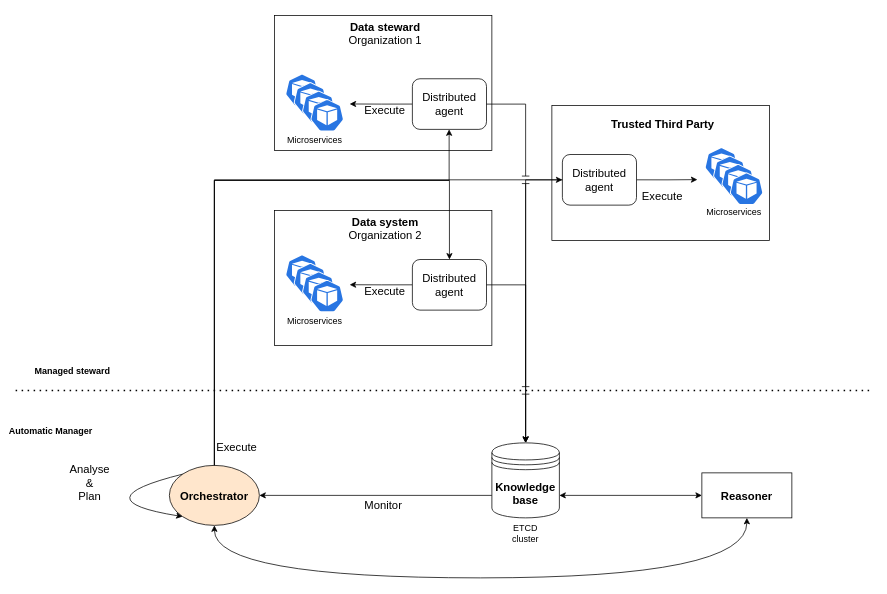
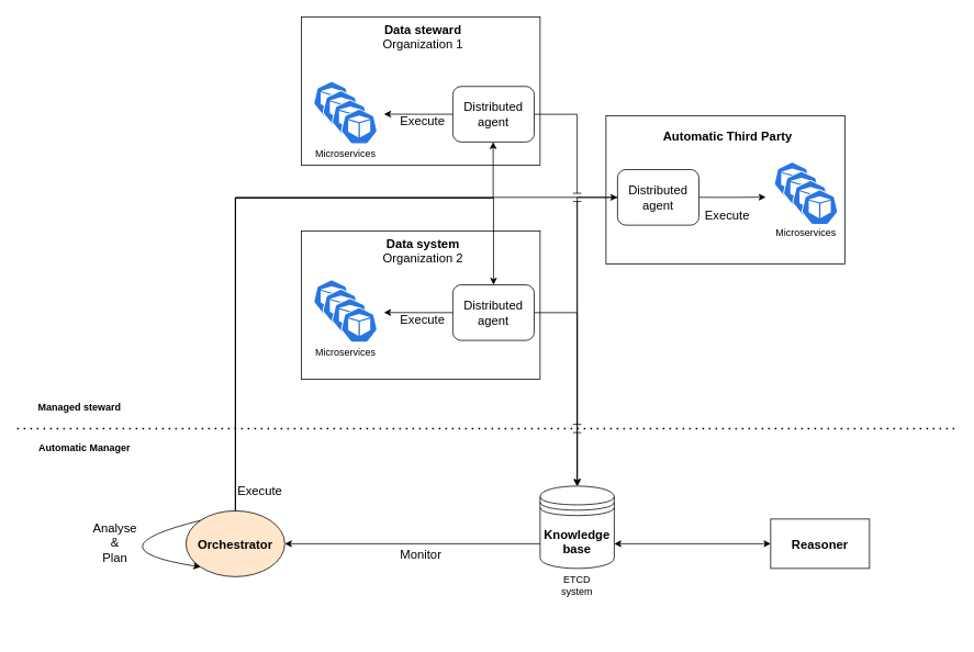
  <mxCell id="0" />
  <mxCell id="1" parent="0" />
  <mxCell id="2" style="edgeStyle=orthogonalEdgeStyle;rounded=0;orthogonalLoop=1;jettySize=auto;html=1;entryX=0;entryY=0.7;entryDx=0;entryDy=0;startArrow=classic;startFill=1;endArrow=none;" parent="1" source="5" target="7" edge="1"><mxGeometry relative="1" as="geometry" /></mxCell>
  <mxCell id="3" value="&lt;font style=&quot;font-size: 15px;&quot;&gt;Monitor&lt;/font&gt;" style="edgeLabel;html=1;align=center;verticalAlign=middle;resizable=0;points=[];" parent="2" vertex="1" connectable="0"><mxGeometry x="-0.251" y="-1" relative="1" as="geometry"><mxPoint x="48" y="10" as="offset" /></mxGeometry></mxCell>
- <mxCell id="4" style="edgeStyle=orthogonalEdgeStyle;rounded=0;orthogonalLoop=1;jettySize=auto;html=1;entryX=0.5;entryY=1;entryDx=0;entryDy=0;curved=1;startArrow=classic;startFill=1;" parent="1" source="5" target="58" edge="1"><mxGeometry relative="1" as="geometry"><Array as="points"><mxPoint x="285" y="770" /><mxPoint x="995" y="770" /></Array></mxGeometry></mxCell>
  <mxCell id="5" value="&lt;font style=&quot;font-size: 15px;&quot;&gt;&lt;b&gt;Orchestrator&lt;/b&gt;&lt;/font&gt;" style="ellipse;whiteSpace=wrap;html=1;fillColor=#ffe6cc;" parent="1" vertex="1"><mxGeometry x="225" y="620" width="120" height="80" as="geometry" /></mxCell>
  <mxCell id="6" value="" style="group" parent="1" vertex="1" connectable="0"><mxGeometry x="655" y="590" width="90" height="136" as="geometry" /></mxCell>
  <mxCell id="7" value="&lt;b&gt;&lt;font style=&quot;font-size: 15px;&quot;&gt;Knowledge&lt;br&gt;base&lt;br&gt;&lt;/font&gt;&lt;/b&gt;" style="shape=datastore;whiteSpace=wrap;html=1;" parent="6" vertex="1"><mxGeometry width="90" height="100" as="geometry" /></mxCell>
- <mxCell id="8" value="ETCD cluster" style="text;html=1;strokeColor=none;fillColor=none;align=center;verticalAlign=middle;whiteSpace=wrap;rounded=0;" parent="6" vertex="1"><mxGeometry x="15" y="106" width="60" height="30" as="geometry" /></mxCell>
+ <mxCell id="8" value="ETCD system" style="text;html=1;strokeColor=none;fillColor=none;align=center;verticalAlign=middle;whiteSpace=wrap;rounded=0;" parent="6" vertex="1"><mxGeometry x="15" y="106" width="60" height="30" as="geometry" /></mxCell>
  <mxCell id="9" value="" style="group" parent="1" vertex="1" connectable="0"><mxGeometry x="365" y="20" width="290" height="182" as="geometry" /></mxCell>
  <mxCell id="10" value="" style="rounded=0;whiteSpace=wrap;html=1;" parent="9" vertex="1"><mxGeometry width="290" height="180" as="geometry" /></mxCell>
  <mxCell id="11" style="edgeStyle=orthogonalEdgeStyle;rounded=0;orthogonalLoop=1;jettySize=auto;html=1;exitX=0;exitY=0.5;exitDx=0;exitDy=0;" parent="9" source="12" edge="1"><mxGeometry relative="1" as="geometry"><mxPoint x="100.385" y="118.125" as="targetPoint" /></mxGeometry></mxCell>
  <mxCell id="12" value="&lt;span style=&quot;font-size: 15px;&quot;&gt;Distributed agent&lt;/span&gt;" style="rounded=1;whiteSpace=wrap;html=1;" parent="9" vertex="1"><mxGeometry x="184" y="84.5" width="98.85" height="67.5" as="geometry" /></mxCell>
  <mxCell id="13" value="&lt;font style=&quot;font-size: 15px;&quot;&gt;&lt;b&gt;Data steward&lt;/b&gt;&lt;br&gt;Organization 1&lt;br&gt;&lt;/font&gt;" style="text;html=1;strokeColor=none;fillColor=none;align=center;verticalAlign=middle;whiteSpace=wrap;rounded=0;" parent="9" vertex="1"><mxGeometry x="5.58" y="6.75" width="284.42" height="33.75" as="geometry" /></mxCell>
  <mxCell id="14" value="" style="group" parent="9" vertex="1" connectable="0"><mxGeometry x="14.577" y="72.5" width="78.077" height="87.75" as="geometry" /></mxCell>
  <mxCell id="15" value="" style="sketch=0;html=1;dashed=0;whitespace=wrap;fillColor=#2875E2;strokeColor=#ffffff;points=[[0.005,0.63,0],[0.1,0.2,0],[0.9,0.2,0],[0.5,0,0],[0.995,0.63,0],[0.72,0.99,0],[0.5,1,0],[0.28,0.99,0]];verticalLabelPosition=bottom;align=center;verticalAlign=top;shape=mxgraph.kubernetes.icon;prIcon=pod" parent="14" vertex="1"><mxGeometry width="44.615" height="54" as="geometry" /></mxCell>
  <mxCell id="16" value="" style="sketch=0;html=1;dashed=0;whitespace=wrap;fillColor=#2875E2;strokeColor=#ffffff;points=[[0.005,0.63,0],[0.1,0.2,0],[0.9,0.2,0],[0.5,0,0],[0.995,0.63,0],[0.72,0.99,0],[0.5,1,0],[0.28,0.99,0]];verticalLabelPosition=bottom;align=center;verticalAlign=top;shape=mxgraph.kubernetes.icon;prIcon=pod" parent="14" vertex="1"><mxGeometry x="11.154" y="11.25" width="44.615" height="54" as="geometry" /></mxCell>
  <mxCell id="17" value="" style="sketch=0;html=1;dashed=0;whitespace=wrap;fillColor=#2875E2;strokeColor=#ffffff;points=[[0.005,0.63,0],[0.1,0.2,0],[0.9,0.2,0],[0.5,0,0],[0.995,0.63,0],[0.72,0.99,0],[0.5,1,0],[0.28,0.99,0]];verticalLabelPosition=bottom;align=center;verticalAlign=top;shape=mxgraph.kubernetes.icon;prIcon=pod" parent="14" vertex="1"><mxGeometry x="22.308" y="22.5" width="44.615" height="54" as="geometry" /></mxCell>
  <mxCell id="18" value="" style="sketch=0;html=1;dashed=0;whitespace=wrap;fillColor=#2875E2;strokeColor=#ffffff;points=[[0.005,0.63,0],[0.1,0.2,0],[0.9,0.2,0],[0.5,0,0],[0.995,0.63,0],[0.72,0.99,0],[0.5,1,0],[0.28,0.99,0]];verticalLabelPosition=bottom;align=center;verticalAlign=top;shape=mxgraph.kubernetes.icon;prIcon=pod" parent="14" vertex="1"><mxGeometry x="33.462" y="33.75" width="44.615" height="54" as="geometry" /></mxCell>
  <mxCell id="19" value="&lt;font style=&quot;font-size: 15px;&quot;&gt;Execute&lt;/font&gt;" style="text;html=1;strokeColor=none;fillColor=none;align=center;verticalAlign=middle;whiteSpace=wrap;rounded=0;" parent="9" vertex="1"><mxGeometry x="113.535" y="109" width="66.923" height="33.75" as="geometry" /></mxCell>
  <mxCell id="20" value="Microservices" style="text;html=1;strokeColor=none;fillColor=none;align=center;verticalAlign=middle;whiteSpace=wrap;rounded=0;" parent="9" vertex="1"><mxGeometry x="23.62" y="152" width="60" height="30" as="geometry" /></mxCell>
  <mxCell id="21" value="" style="group" parent="1" vertex="1" connectable="0"><mxGeometry x="365" y="280" width="290" height="182" as="geometry" /></mxCell>
  <mxCell id="22" value="" style="rounded=0;whiteSpace=wrap;html=1;" parent="21" vertex="1"><mxGeometry width="290" height="180" as="geometry" /></mxCell>
  <mxCell id="23" style="edgeStyle=orthogonalEdgeStyle;rounded=0;orthogonalLoop=1;jettySize=auto;html=1;exitX=0;exitY=0.5;exitDx=0;exitDy=0;" parent="21" source="24" edge="1"><mxGeometry relative="1" as="geometry"><mxPoint x="100.385" y="99.125" as="targetPoint" /></mxGeometry></mxCell>
  <mxCell id="24" value="&lt;span style=&quot;font-size: 15px;&quot;&gt;Distributed agent&lt;/span&gt;" style="rounded=1;whiteSpace=wrap;html=1;" parent="21" vertex="1"><mxGeometry x="184" y="65.5" width="98.85" height="67.5" as="geometry" /></mxCell>
  <mxCell id="25" value="&lt;font style=&quot;font-size: 15px;&quot;&gt;&lt;b&gt;Data system&lt;/b&gt;&lt;br&gt;Organization 2&lt;br&gt;&lt;/font&gt;" style="text;html=1;strokeColor=none;fillColor=none;align=center;verticalAlign=middle;whiteSpace=wrap;rounded=0;" parent="21" vertex="1"><mxGeometry x="5.58" y="6.75" width="284.42" height="33.75" as="geometry" /></mxCell>
  <mxCell id="26" value="" style="group" parent="21" vertex="1" connectable="0"><mxGeometry x="14.577" y="53.5" width="78.077" height="87.75" as="geometry" /></mxCell>
  <mxCell id="27" value="" style="sketch=0;html=1;dashed=0;whitespace=wrap;fillColor=#2875E2;strokeColor=#ffffff;points=[[0.005,0.63,0],[0.1,0.2,0],[0.9,0.2,0],[0.5,0,0],[0.995,0.63,0],[0.72,0.99,0],[0.5,1,0],[0.28,0.99,0]];verticalLabelPosition=bottom;align=center;verticalAlign=top;shape=mxgraph.kubernetes.icon;prIcon=pod" parent="26" vertex="1"><mxGeometry width="44.615" height="54" as="geometry" /></mxCell>
  <mxCell id="28" value="" style="sketch=0;html=1;dashed=0;whitespace=wrap;fillColor=#2875E2;strokeColor=#ffffff;points=[[0.005,0.63,0],[0.1,0.2,0],[0.9,0.2,0],[0.5,0,0],[0.995,0.63,0],[0.72,0.99,0],[0.5,1,0],[0.28,0.99,0]];verticalLabelPosition=bottom;align=center;verticalAlign=top;shape=mxgraph.kubernetes.icon;prIcon=pod" parent="26" vertex="1"><mxGeometry x="11.154" y="11.25" width="44.615" height="54" as="geometry" /></mxCell>
  <mxCell id="29" value="" style="sketch=0;html=1;dashed=0;whitespace=wrap;fillColor=#2875E2;strokeColor=#ffffff;points=[[0.005,0.63,0],[0.1,0.2,0],[0.9,0.2,0],[0.5,0,0],[0.995,0.63,0],[0.72,0.99,0],[0.5,1,0],[0.28,0.99,0]];verticalLabelPosition=bottom;align=center;verticalAlign=top;shape=mxgraph.kubernetes.icon;prIcon=pod" parent="26" vertex="1"><mxGeometry x="22.308" y="22.5" width="44.615" height="54" as="geometry" /></mxCell>
  <mxCell id="30" value="" style="sketch=0;html=1;dashed=0;whitespace=wrap;fillColor=#2875E2;strokeColor=#ffffff;points=[[0.005,0.63,0],[0.1,0.2,0],[0.9,0.2,0],[0.5,0,0],[0.995,0.63,0],[0.72,0.99,0],[0.5,1,0],[0.28,0.99,0]];verticalLabelPosition=bottom;align=center;verticalAlign=top;shape=mxgraph.kubernetes.icon;prIcon=pod" parent="26" vertex="1"><mxGeometry x="33.462" y="33.75" width="44.615" height="54" as="geometry" /></mxCell>
  <mxCell id="31" value="&lt;font style=&quot;font-size: 15px;&quot;&gt;Execute&lt;/font&gt;" style="text;html=1;strokeColor=none;fillColor=none;align=center;verticalAlign=middle;whiteSpace=wrap;rounded=0;" parent="21" vertex="1"><mxGeometry x="113.535" y="90" width="66.923" height="33.75" as="geometry" /></mxCell>
  <mxCell id="32" value="Microservices" style="text;html=1;strokeColor=none;fillColor=none;align=center;verticalAlign=middle;whiteSpace=wrap;rounded=0;" parent="21" vertex="1"><mxGeometry x="23.62" y="133" width="60" height="30" as="geometry" /></mxCell>
  <mxCell id="33" value="" style="endArrow=classic;html=1;rounded=0;exitX=0;exitY=0;exitDx=0;exitDy=0;edgeStyle=orthogonalEdgeStyle;curved=1;entryX=0;entryY=1;entryDx=0;entryDy=0;" parent="1" source="5" target="5" edge="1"><mxGeometry width="50" height="50" relative="1" as="geometry"><mxPoint x="65" y="616" as="sourcePoint" /><mxPoint x="115" y="566" as="targetPoint" /><Array as="points"><mxPoint x="105" y="666" /></Array></mxGeometry></mxCell>
- <mxCell id="34" value="&lt;font style=&quot;font-size: 15px;&quot;&gt;Analyse&lt;br&gt;&amp;amp;&lt;br&gt;Plan&lt;br&gt;&lt;/font&gt;" style="text;html=1;strokeColor=none;fillColor=none;align=center;verticalAlign=middle;whiteSpace=wrap;rounded=0;" parent="1" vertex="1"><mxGeometry x="89" y="611.5" width="60" height="63" as="geometry" /></mxCell>
+ <mxCell id="34" value="&lt;font style=&quot;font-size: 15px;&quot;&gt;Analyse&lt;br&gt;&amp;amp;&lt;br&gt;Plan&lt;br&gt;&lt;/font&gt;" style="text;html=1;strokeColor=none;fillColor=none;align=center;verticalAlign=middle;whiteSpace=wrap;rounded=0;" parent="1" vertex="1"><mxGeometry x="109" y="626.5" width="60" height="63" as="geometry" /></mxCell>
  <mxCell id="35" value="" style="group" parent="1" vertex="1" connectable="0"><mxGeometry x="735" y="140" width="290" height="182" as="geometry" /></mxCell>
  <mxCell id="36" value="" style="rounded=0;whiteSpace=wrap;html=1;" parent="35" vertex="1"><mxGeometry width="290" height="180" as="geometry" /></mxCell>
  <mxCell id="37" style="edgeStyle=orthogonalEdgeStyle;rounded=0;orthogonalLoop=1;jettySize=auto;html=1;exitX=1;exitY=0.5;exitDx=0;exitDy=0;" parent="35" source="38" edge="1"><mxGeometry relative="1" as="geometry"><mxPoint x="194" y="99" as="targetPoint" /></mxGeometry></mxCell>
  <mxCell id="38" value="&lt;span style=&quot;font-size: 15px;&quot;&gt;Distributed agent&lt;/span&gt;" style="rounded=1;whiteSpace=wrap;html=1;" parent="35" vertex="1"><mxGeometry x="14.0" y="65.5" width="98.85" height="67.5" as="geometry" /></mxCell>
- <mxCell id="39" value="&lt;font style=&quot;font-size: 15px;&quot;&gt;&lt;b&gt;Trusted Third Party&lt;/b&gt;&lt;br&gt;&lt;/font&gt;" style="text;html=1;strokeColor=none;fillColor=none;align=center;verticalAlign=middle;whiteSpace=wrap;rounded=0;" parent="35" vertex="1"><mxGeometry x="5.58" y="6.75" width="284.42" height="33.75" as="geometry" /></mxCell>
+ <mxCell id="39" value="&lt;font style=&quot;font-size: 15px;&quot;&gt;&lt;b&gt;Automatic Third Party&lt;/b&gt;&lt;br&gt;&lt;/font&gt;" style="text;html=1;strokeColor=none;fillColor=none;align=center;verticalAlign=middle;whiteSpace=wrap;rounded=0;" parent="35" vertex="1"><mxGeometry x="5.58" y="6.75" width="284.42" height="33.75" as="geometry" /></mxCell>
  <mxCell id="40" value="Microservices" style="text;html=1;strokeColor=none;fillColor=none;align=center;verticalAlign=middle;whiteSpace=wrap;rounded=0;" parent="35" vertex="1"><mxGeometry x="212.81" y="128" width="60" height="30" as="geometry" /></mxCell>
  <mxCell id="41" value="&lt;font style=&quot;font-size: 15px;&quot;&gt;Execute&lt;/font&gt;" style="text;html=1;strokeColor=none;fillColor=none;align=center;verticalAlign=middle;whiteSpace=wrap;rounded=0;" parent="35" vertex="1"><mxGeometry x="114.327" y="104.38" width="66.923" height="33.75" as="geometry" /></mxCell>
  <mxCell id="42" value="" style="group" parent="35" vertex="1" connectable="0"><mxGeometry x="203.773" y="50.38" width="78.077" height="87.75" as="geometry" /></mxCell>
  <mxCell id="43" value="" style="sketch=0;html=1;dashed=0;whitespace=wrap;fillColor=#2875E2;strokeColor=#ffffff;points=[[0.005,0.63,0],[0.1,0.2,0],[0.9,0.2,0],[0.5,0,0],[0.995,0.63,0],[0.72,0.99,0],[0.5,1,0],[0.28,0.99,0]];verticalLabelPosition=bottom;align=center;verticalAlign=top;shape=mxgraph.kubernetes.icon;prIcon=pod" parent="42" vertex="1"><mxGeometry width="44.615" height="54" as="geometry" /></mxCell>
  <mxCell id="44" value="" style="sketch=0;html=1;dashed=0;whitespace=wrap;fillColor=#2875E2;strokeColor=#ffffff;points=[[0.005,0.63,0],[0.1,0.2,0],[0.9,0.2,0],[0.5,0,0],[0.995,0.63,0],[0.72,0.99,0],[0.5,1,0],[0.28,0.99,0]];verticalLabelPosition=bottom;align=center;verticalAlign=top;shape=mxgraph.kubernetes.icon;prIcon=pod" parent="42" vertex="1"><mxGeometry x="11.154" y="11.25" width="44.615" height="54" as="geometry" /></mxCell>
  <mxCell id="45" value="" style="sketch=0;html=1;dashed=0;whitespace=wrap;fillColor=#2875E2;strokeColor=#ffffff;points=[[0.005,0.63,0],[0.1,0.2,0],[0.9,0.2,0],[0.5,0,0],[0.995,0.63,0],[0.72,0.99,0],[0.5,1,0],[0.28,0.99,0]];verticalLabelPosition=bottom;align=center;verticalAlign=top;shape=mxgraph.kubernetes.icon;prIcon=pod" parent="42" vertex="1"><mxGeometry x="22.308" y="22.5" width="44.615" height="54" as="geometry" /></mxCell>
  <mxCell id="46" value="" style="sketch=0;html=1;dashed=0;whitespace=wrap;fillColor=#2875E2;strokeColor=#ffffff;points=[[0.005,0.63,0],[0.1,0.2,0],[0.9,0.2,0],[0.5,0,0],[0.995,0.63,0],[0.72,0.99,0],[0.5,1,0],[0.28,0.99,0]];verticalLabelPosition=bottom;align=center;verticalAlign=top;shape=mxgraph.kubernetes.icon;prIcon=pod" parent="42" vertex="1"><mxGeometry x="33.462" y="33.75" width="44.615" height="54" as="geometry" /></mxCell>
  <mxCell id="47" value="" style="endArrow=none;dashed=1;html=1;dashPattern=1 3;strokeWidth=2;rounded=0;" parent="1" edge="1"><mxGeometry width="50" height="50" relative="1" as="geometry"><mxPoint x="20" y="520" as="sourcePoint" /><mxPoint x="1160" y="520" as="targetPoint" /></mxGeometry></mxCell>
  <mxCell id="48" value="&lt;b&gt;Managed steward&lt;/b&gt;" style="text;html=1;strokeColor=none;fillColor=none;align=center;verticalAlign=middle;whiteSpace=wrap;rounded=0;" parent="1" vertex="1"><mxGeometry x="36" y="480" width="120" height="30" as="geometry" /></mxCell>
- <mxCell id="49" value="&lt;b&gt;Automatic Manager&lt;/b&gt;" style="text;html=1;strokeColor=none;fillColor=none;align=center;verticalAlign=middle;whiteSpace=wrap;rounded=0;" parent="1" vertex="1"><mxGeometry x="7" y="559" width="120" height="30" as="geometry" /></mxCell>
+ <mxCell id="49" value="&lt;b&gt;Automatic Manager&lt;/b&gt;" style="text;html=1;strokeColor=none;fillColor=none;align=center;verticalAlign=middle;whiteSpace=wrap;rounded=0;" parent="1" vertex="1"><mxGeometry x="42" y="529" width="120" height="30" as="geometry" /></mxCell>
  <mxCell id="50" style="edgeStyle=orthogonalEdgeStyle;rounded=0;orthogonalLoop=1;jettySize=auto;html=1;entryX=0.5;entryY=0;entryDx=0;entryDy=0;" parent="1" source="38" target="7" edge="1"><mxGeometry relative="1" as="geometry" /></mxCell>
  <mxCell id="51" style="edgeStyle=orthogonalEdgeStyle;rounded=0;orthogonalLoop=1;jettySize=auto;html=1;entryX=0.5;entryY=0;entryDx=0;entryDy=0;" parent="1" source="24" target="7" edge="1"><mxGeometry relative="1" as="geometry" /></mxCell>
  <mxCell id="52" style="edgeStyle=orthogonalEdgeStyle;rounded=0;orthogonalLoop=1;jettySize=auto;html=1;entryX=0.5;entryY=0;entryDx=0;entryDy=0;" parent="1" source="5" target="24" edge="1"><mxGeometry relative="1" as="geometry"><mxPoint x="598" y="270" as="targetPoint" /><Array as="points"><mxPoint x="285" y="240" /><mxPoint x="598" y="240" /></Array></mxGeometry></mxCell>
  <mxCell id="53" style="edgeStyle=orthogonalEdgeStyle;rounded=0;orthogonalLoop=1;jettySize=auto;html=1;" parent="1" source="5" target="12" edge="1"><mxGeometry relative="1" as="geometry"><mxPoint x="598" y="200" as="targetPoint" /><Array as="points"><mxPoint x="285" y="240" /><mxPoint x="598" y="240" /></Array></mxGeometry></mxCell>
  <mxCell id="54" style="edgeStyle=orthogonalEdgeStyle;rounded=0;orthogonalLoop=1;jettySize=auto;html=1;entryX=0;entryY=0.5;entryDx=0;entryDy=0;jumpStyle=none;" parent="1" source="5" target="38" edge="1"><mxGeometry relative="1" as="geometry"><Array as="points"><mxPoint x="285" y="239" /></Array></mxGeometry></mxCell>
  <mxCell id="55" value="&lt;font style=&quot;font-size: 15px;&quot;&gt;Execute&lt;/font&gt;" style="text;html=1;strokeColor=none;fillColor=none;align=center;verticalAlign=middle;whiteSpace=wrap;rounded=0;" parent="1" vertex="1"><mxGeometry x="285" y="580" width="60" height="30" as="geometry" /></mxCell>
  <mxCell id="56" style="edgeStyle=orthogonalEdgeStyle;rounded=0;orthogonalLoop=1;jettySize=auto;html=1;jumpStyle=line;jumpSize=10;startSize=3;" parent="1" source="12" target="7" edge="1"><mxGeometry relative="1" as="geometry" /></mxCell>
  <mxCell id="57" style="edgeStyle=orthogonalEdgeStyle;rounded=0;orthogonalLoop=1;jettySize=auto;html=1;startArrow=classic;startFill=1;" parent="1" source="58" edge="1"><mxGeometry relative="1" as="geometry"><mxPoint x="745" y="660" as="targetPoint" /></mxGeometry></mxCell>
  <mxCell id="58" value="&lt;b&gt;&lt;font style=&quot;font-size: 15px;&quot;&gt;Reasoner&lt;/font&gt;&lt;/b&gt;" style="whiteSpace=wrap;html=1;rounded=0;" parent="1" vertex="1"><mxGeometry x="935" y="630" width="120" height="60" as="geometry" /></mxCell>
